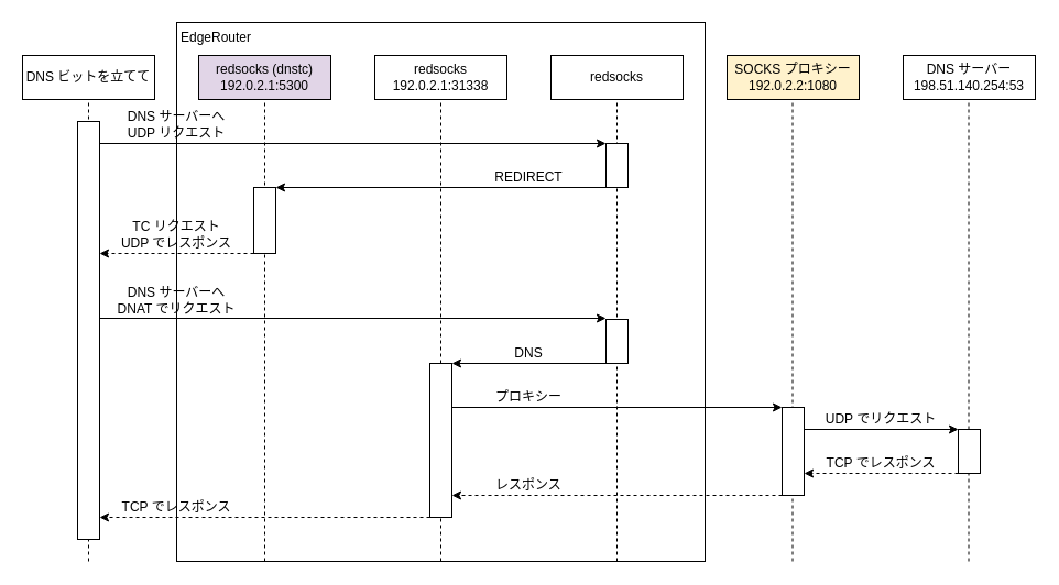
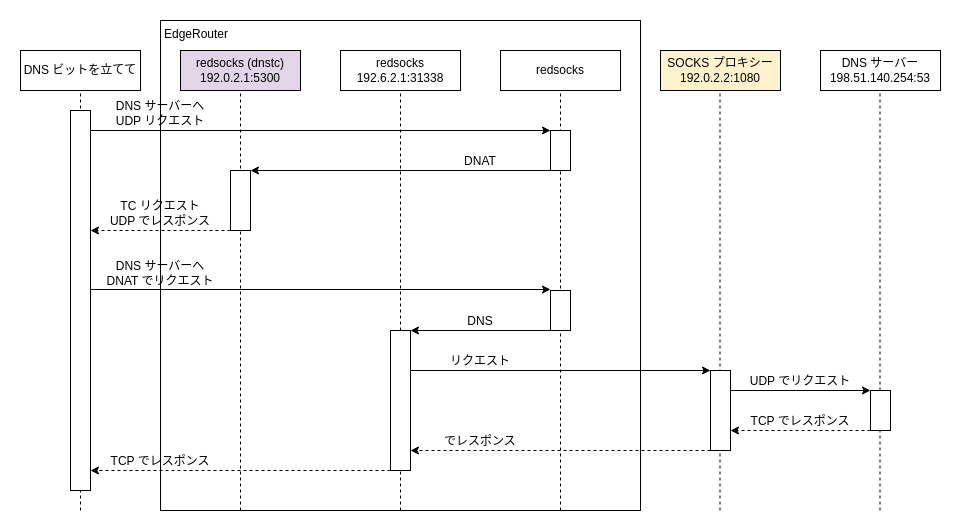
  <mxCell id="0" />
  <mxCell id="1" parent="0" />
  <mxCell id="2" value="" style="endArrow=none;html=1;dashed=1;" parent="1" edge="1"><mxGeometry width="50" height="50" relative="1" as="geometry"><mxPoint x="879.5" y="510" as="sourcePoint" /><mxPoint x="879.5" y="90" as="targetPoint" /></mxGeometry></mxCell>
  <mxCell id="3" value="EdgeRouter" style="rounded=0;whiteSpace=wrap;html=1;fillColor=none;align=left;verticalAlign=top;spacingLeft=2;" parent="1" vertex="1"><mxGeometry x="160" y="20" width="480" height="490" as="geometry" /></mxCell>
  <mxCell id="4" value="" style="endArrow=none;html=1;dashed=1;" parent="1" edge="1"><mxGeometry width="50" height="50" relative="1" as="geometry"><mxPoint x="400" y="510" as="sourcePoint" /><mxPoint x="400" y="90" as="targetPoint" /></mxGeometry></mxCell>
  <mxCell id="5" value="" style="endArrow=none;html=1;dashed=1;" parent="1" edge="1"><mxGeometry width="50" height="50" relative="1" as="geometry"><mxPoint x="560" y="510" as="sourcePoint" /><mxPoint x="560" y="90" as="targetPoint" /></mxGeometry></mxCell>
  <mxCell id="6" value="" style="endArrow=none;html=1;dashed=1;" parent="1" edge="1"><mxGeometry width="50" height="50" relative="1" as="geometry"><mxPoint x="719.5" y="510" as="sourcePoint" /><mxPoint x="719.5" y="90" as="targetPoint" /></mxGeometry></mxCell>
  <mxCell id="7" value="" style="endArrow=none;html=1;dashed=1;" parent="1" edge="1"><mxGeometry width="50" height="50" relative="1" as="geometry"><mxPoint x="240" y="510" as="sourcePoint" /><mxPoint x="240" y="90" as="targetPoint" /></mxGeometry></mxCell>
  <mxCell id="8" value="" style="endArrow=none;html=1;dashed=1;" parent="1" edge="1"><mxGeometry width="50" height="50" relative="1" as="geometry"><mxPoint x="80" y="510" as="sourcePoint" /><mxPoint x="80" y="90" as="targetPoint" /></mxGeometry></mxCell>
  <mxCell id="9" value="DNS ビットを立てて" style="rounded=0;whiteSpace=wrap;html=1;" parent="1" vertex="1"><mxGeometry x="20" y="50" width="120" height="40" as="geometry" /></mxCell>
  <mxCell id="10" value="" style="rounded=0;whiteSpace=wrap;html=1;" parent="1" vertex="1"><mxGeometry x="70" y="110" width="20" height="380" as="geometry" /></mxCell>
  <mxCell id="11" value="redsocks (dnstc)&lt;br&gt;192.0.2.1:5300" style="rounded=0;whiteSpace=wrap;html=1;fillColor=#e1d5e7;" parent="1" vertex="1"><mxGeometry x="180" y="50" width="120" height="40" as="geometry" /></mxCell>
  <mxCell id="12" value="" style="rounded=0;whiteSpace=wrap;html=1;" parent="1" vertex="1"><mxGeometry x="230" y="170" width="20" height="60" as="geometry" /></mxCell>
- <mxCell id="13" value="redsocks&lt;br&gt;192.0.2.1:31338" style="rounded=0;whiteSpace=wrap;html=1;" parent="1" vertex="1"><mxGeometry x="340" y="50" width="120" height="40" as="geometry" /></mxCell>
+ <mxCell id="13" value="redsocks&lt;br&gt;192.6.2.1:31338" style="rounded=0;whiteSpace=wrap;html=1;" parent="1" vertex="1"><mxGeometry x="340" y="50" width="120" height="40" as="geometry" /></mxCell>
  <mxCell id="14" value="SOCKS プロキシー&lt;br&gt;192.0.2.2:1080" style="rounded=0;whiteSpace=wrap;html=1;fillColor=#fff2cc;" parent="1" vertex="1"><mxGeometry x="660" y="50" width="120" height="40" as="geometry" /></mxCell>
  <mxCell id="15" value="DNS サーバー&lt;br&gt;198.51.140.254:53" style="rounded=0;whiteSpace=wrap;html=1;" parent="1" vertex="1"><mxGeometry x="820" y="50" width="120" height="40" as="geometry" /></mxCell>
  <mxCell id="16" value="" style="rounded=0;whiteSpace=wrap;html=1;" parent="1" vertex="1"><mxGeometry x="710" y="370" width="20" height="80" as="geometry" /></mxCell>
  <mxCell id="17" value="" style="rounded=0;whiteSpace=wrap;html=1;" parent="1" vertex="1"><mxGeometry x="870" y="390" width="20" height="40" as="geometry" /></mxCell>
  <mxCell id="18" value="" style="endArrow=classic;html=1;" parent="1" edge="1"><mxGeometry width="50" height="50" relative="1" as="geometry"><mxPoint x="90" y="130" as="sourcePoint" /><mxPoint x="550" y="130" as="targetPoint" /></mxGeometry></mxCell>
  <mxCell id="19" value="" style="endArrow=classic;html=1;" parent="1" edge="1"><mxGeometry width="50" height="50" relative="1" as="geometry"><mxPoint x="550" y="330" as="sourcePoint" /><mxPoint x="410" y="330" as="targetPoint" /></mxGeometry></mxCell>
  <mxCell id="20" value="" style="endArrow=classic;html=1;" parent="1" edge="1"><mxGeometry width="50" height="50" relative="1" as="geometry"><mxPoint x="730" y="390" as="sourcePoint" /><mxPoint x="870" y="390" as="targetPoint" /></mxGeometry></mxCell>
  <mxCell id="21" value="" style="endArrow=classic;html=1;dashed=1;" parent="1" edge="1"><mxGeometry width="50" height="50" relative="1" as="geometry"><mxPoint x="870" y="430" as="sourcePoint" /><mxPoint x="730" y="430" as="targetPoint" /></mxGeometry></mxCell>
  <mxCell id="22" value="" style="endArrow=classic;html=1;dashed=1;" parent="1" edge="1"><mxGeometry width="50" height="50" relative="1" as="geometry"><mxPoint x="710" y="450" as="sourcePoint" /><mxPoint x="410" y="450" as="targetPoint" /></mxGeometry></mxCell>
  <mxCell id="23" value="" style="endArrow=classic;html=1;dashed=1;" parent="1" edge="1"><mxGeometry width="50" height="50" relative="1" as="geometry"><mxPoint x="390" y="470" as="sourcePoint" /><mxPoint x="90" y="470" as="targetPoint" /></mxGeometry></mxCell>
  <mxCell id="24" value="redsocks" style="rounded=0;whiteSpace=wrap;html=1;" parent="1" vertex="1"><mxGeometry x="500" y="50" width="120" height="40" as="geometry" /></mxCell>
  <mxCell id="25" value="" style="rounded=0;whiteSpace=wrap;html=1;fillColor=#ffffff;" parent="1" vertex="1"><mxGeometry x="550" y="130" width="20" height="40" as="geometry" /></mxCell>
  <mxCell id="26" value="" style="endArrow=classic;html=1;" parent="1" edge="1"><mxGeometry width="50" height="50" relative="1" as="geometry"><mxPoint x="550" y="170" as="sourcePoint" /><mxPoint x="250" y="170" as="targetPoint" /></mxGeometry></mxCell>
  <mxCell id="27" value="" style="rounded=0;whiteSpace=wrap;html=1;" parent="1" vertex="1"><mxGeometry x="390" y="330" width="20" height="140" as="geometry" /></mxCell>
  <mxCell id="28" value="" style="endArrow=classic;html=1;" parent="1" edge="1"><mxGeometry width="50" height="50" relative="1" as="geometry"><mxPoint x="410" y="370" as="sourcePoint" /><mxPoint x="710" y="370" as="targetPoint" /></mxGeometry></mxCell>
  <mxCell id="29" value="DNS サーバーへ&lt;br&gt;UDP リクエスト" style="text;html=1;strokeColor=none;fillColor=none;align=center;verticalAlign=bottom;whiteSpace=wrap;rounded=0;" parent="1" vertex="1"><mxGeometry x="100" y="90" width="120" height="40" as="geometry" /></mxCell>
- <mxCell id="30" value="REDIRECT" style="text;html=1;strokeColor=none;fillColor=none;align=center;verticalAlign=bottom;whiteSpace=wrap;rounded=0;" parent="1" vertex="1"><mxGeometry x="420" y="130" width="120" height="40" as="geometry" /></mxCell>
+ <mxCell id="30" value="DNAT" style="text;html=1;strokeColor=none;fillColor=none;align=center;verticalAlign=bottom;whiteSpace=wrap;rounded=0;" parent="1" vertex="1"><mxGeometry x="420" y="130" width="120" height="40" as="geometry" /></mxCell>
  <mxCell id="31" value="DNS" style="text;html=1;strokeColor=none;fillColor=none;align=center;verticalAlign=bottom;whiteSpace=wrap;rounded=0;" parent="1" vertex="1"><mxGeometry x="420" y="290" width="120" height="40" as="geometry" /></mxCell>
  <mxCell id="32" value="DNS サーバーへ&lt;br&gt;DNAT でリクエスト" style="text;html=1;strokeColor=none;fillColor=none;align=center;verticalAlign=bottom;whiteSpace=wrap;rounded=0;" parent="1" vertex="1"><mxGeometry x="100" y="250" width="120" height="40" as="geometry" /></mxCell>
  <mxCell id="33" value="" style="rounded=0;whiteSpace=wrap;html=1;fillColor=#ffffff;" parent="1" vertex="1"><mxGeometry x="550" y="290" width="20" height="40" as="geometry" /></mxCell>
  <mxCell id="34" value="" style="endArrow=classic;html=1;" parent="1" edge="1"><mxGeometry width="50" height="50" relative="1" as="geometry"><mxPoint x="90" y="289" as="sourcePoint" /><mxPoint x="550" y="289" as="targetPoint" /></mxGeometry></mxCell>
- <mxCell id="35" value="プロキシー" style="text;html=1;strokeColor=none;fillColor=none;align=center;verticalAlign=bottom;whiteSpace=wrap;rounded=0;" parent="1" vertex="1"><mxGeometry x="420" y="330" width="120" height="40" as="geometry" /></mxCell>
+ <mxCell id="35" value="リクエスト" style="text;html=1;strokeColor=none;fillColor=none;align=center;verticalAlign=bottom;whiteSpace=wrap;rounded=0;" parent="1" vertex="1"><mxGeometry x="420" y="330" width="120" height="40" as="geometry" /></mxCell>
  <mxCell id="36" value="UDP でリクエスト" style="text;html=1;strokeColor=none;fillColor=none;align=center;verticalAlign=bottom;whiteSpace=wrap;rounded=0;" parent="1" vertex="1"><mxGeometry x="740" y="350" width="120" height="40" as="geometry" /></mxCell>
  <mxCell id="37" value="TCP でレスポンス" style="text;html=1;strokeColor=none;fillColor=none;align=center;verticalAlign=bottom;whiteSpace=wrap;rounded=0;" parent="1" vertex="1"><mxGeometry x="740" y="390" width="120" height="40" as="geometry" /></mxCell>
- <mxCell id="38" value="レスポンス" style="text;html=1;strokeColor=none;fillColor=none;align=center;verticalAlign=bottom;whiteSpace=wrap;rounded=0;" parent="1" vertex="1"><mxGeometry x="420" y="410" width="120" height="40" as="geometry" /></mxCell>
+ <mxCell id="38" value="でレスポンス" style="text;html=1;strokeColor=none;fillColor=none;align=center;verticalAlign=bottom;whiteSpace=wrap;rounded=0;" parent="1" vertex="1"><mxGeometry x="420" y="410" width="120" height="40" as="geometry" /></mxCell>
  <mxCell id="39" value="TCP でレスポンス" style="text;html=1;strokeColor=none;fillColor=none;align=center;verticalAlign=bottom;whiteSpace=wrap;rounded=0;" parent="1" vertex="1"><mxGeometry x="100" y="430" width="120" height="40" as="geometry" /></mxCell>
  <mxCell id="40" value="TC リクエスト&lt;br&gt;UDP でレスポンス" style="text;html=1;strokeColor=none;fillColor=none;align=center;verticalAlign=bottom;whiteSpace=wrap;rounded=0;" parent="1" vertex="1"><mxGeometry x="100" y="190" width="120" height="40" as="geometry" /></mxCell>
  <mxCell id="41" value="" style="endArrow=classic;html=1;dashed=1;" parent="1" edge="1"><mxGeometry width="50" height="50" relative="1" as="geometry"><mxPoint x="230" y="230" as="sourcePoint" /><mxPoint x="90" y="230" as="targetPoint" /></mxGeometry></mxCell>
